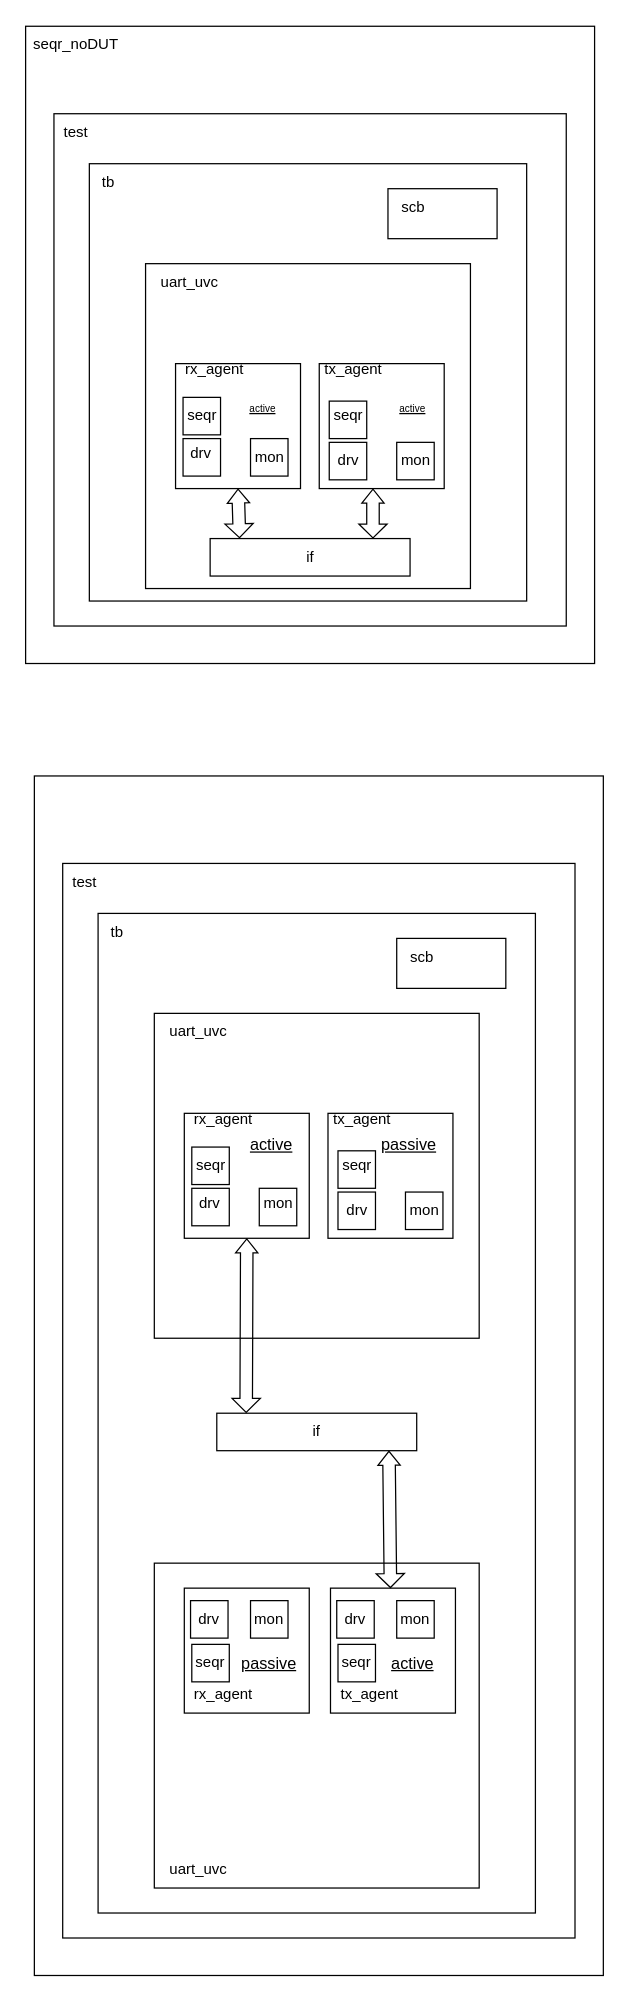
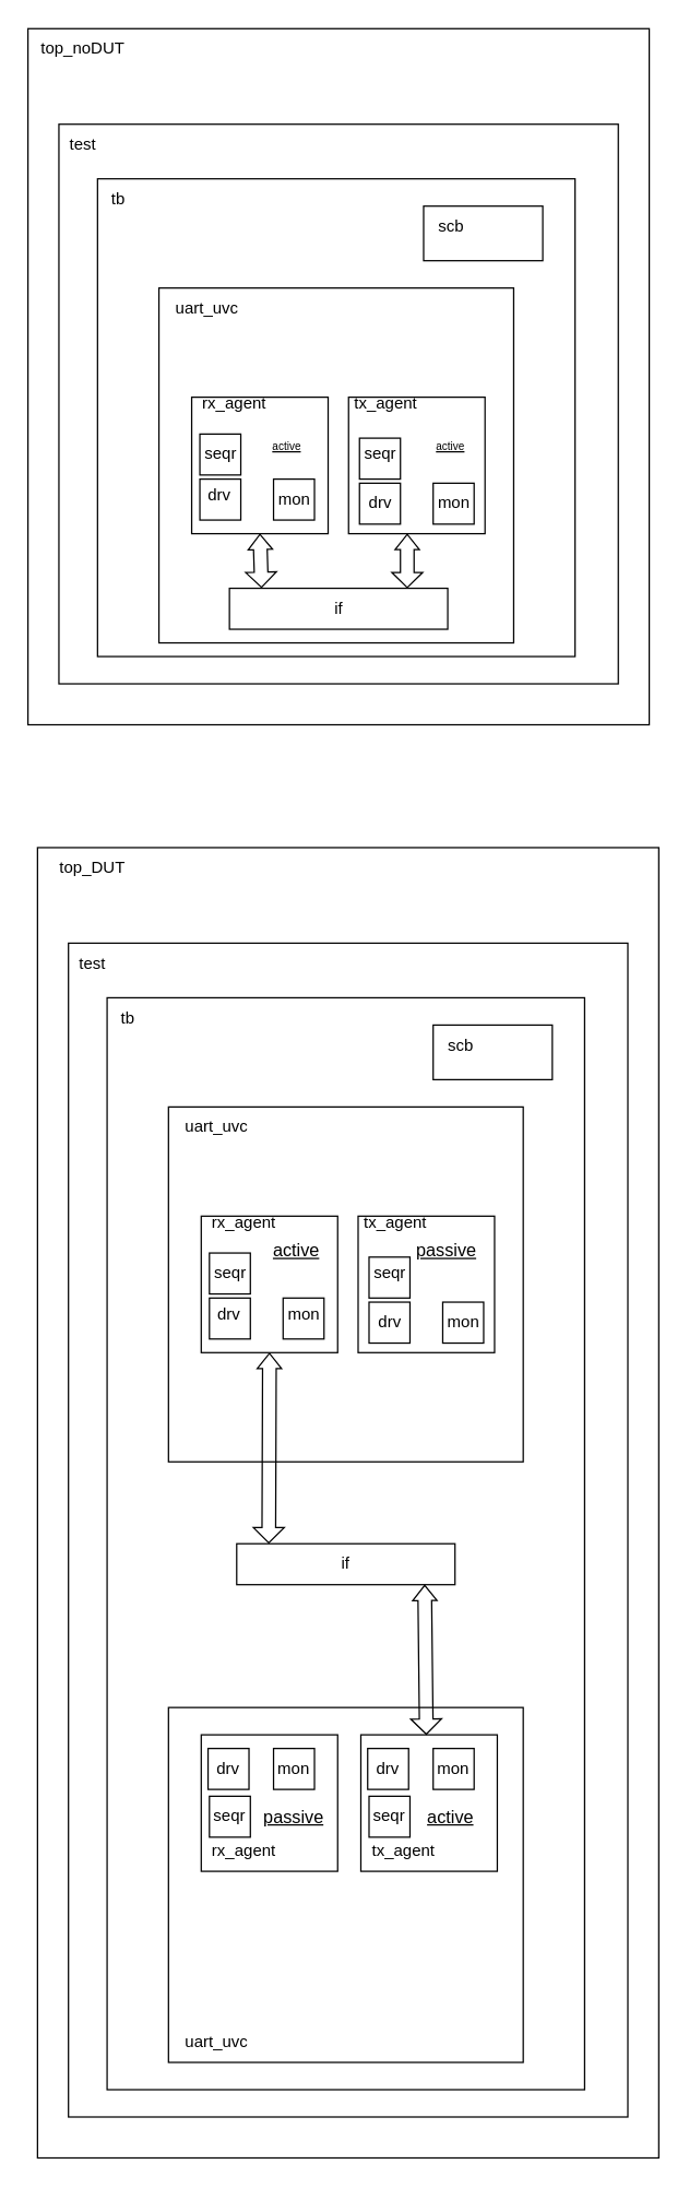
  <mxCell id="0" />
  <mxCell id="1" parent="0" />
  <mxCell id="2" value="" style="rounded=0;whiteSpace=wrap;html=1;" vertex="1" parent="1"><mxGeometry x="20" y="20" width="455.36" height="510" as="geometry" /></mxCell>
- <mxCell id="3" value="seqr_noDUT" style="text;html=1;align=center;verticalAlign=middle;resizable=0;points=[];autosize=1;strokeColor=none;fillColor=none;" vertex="1" parent="1"><mxGeometry x="20" y="20" width="80" height="30" as="geometry" /></mxCell>
+ <mxCell id="3" value="top_noDUT" style="text;html=1;align=center;verticalAlign=middle;resizable=0;points=[];autosize=1;strokeColor=none;fillColor=none;" vertex="1" parent="1"><mxGeometry x="20" y="20" width="80" height="30" as="geometry" /></mxCell>
  <mxCell id="4" value="" style="rounded=0;whiteSpace=wrap;html=1;" vertex="1" parent="1"><mxGeometry x="42.68" y="90" width="410" height="410" as="geometry" /></mxCell>
  <mxCell id="5" value="test" style="text;html=1;align=center;verticalAlign=middle;resizable=0;points=[];autosize=1;strokeColor=none;fillColor=none;" vertex="1" parent="1"><mxGeometry x="40" y="90" width="40" height="30" as="geometry" /></mxCell>
  <mxCell id="6" value="" style="rounded=0;whiteSpace=wrap;html=1;" vertex="1" parent="1"><mxGeometry x="71" y="130" width="350" height="350" as="geometry" /></mxCell>
  <mxCell id="7" value="tb" style="text;html=1;align=center;verticalAlign=middle;resizable=0;points=[];autosize=1;strokeColor=none;fillColor=none;" vertex="1" parent="1"><mxGeometry x="71" y="130" width="30" height="30" as="geometry" /></mxCell>
  <mxCell id="8" value="" style="rounded=0;whiteSpace=wrap;html=1;" vertex="1" parent="1"><mxGeometry x="310" y="150" width="87.32" height="40" as="geometry" /></mxCell>
  <mxCell id="9" value="scb" style="text;html=1;align=center;verticalAlign=middle;resizable=0;points=[];autosize=1;strokeColor=none;fillColor=none;" vertex="1" parent="1"><mxGeometry x="310" y="150" width="40" height="30" as="geometry" /></mxCell>
  <mxCell id="10" value="" style="whiteSpace=wrap;html=1;aspect=fixed;" vertex="1" parent="1"><mxGeometry x="116" y="210" width="260" height="260" as="geometry" /></mxCell>
  <mxCell id="11" value="uart_uvc" style="text;html=1;align=center;verticalAlign=middle;resizable=0;points=[];autosize=1;strokeColor=none;fillColor=none;" vertex="1" parent="1"><mxGeometry x="116" y="210" width="70" height="30" as="geometry" /></mxCell>
  <mxCell id="12" value="" style="whiteSpace=wrap;html=1;aspect=fixed;" vertex="1" parent="1"><mxGeometry x="140" y="290" width="100" height="100" as="geometry" /></mxCell>
  <mxCell id="13" value="" style="whiteSpace=wrap;html=1;aspect=fixed;" vertex="1" parent="1"><mxGeometry x="255" y="290" width="100" height="100" as="geometry" /></mxCell>
  <mxCell id="14" value="tx_agent" style="text;html=1;align=center;verticalAlign=middle;resizable=0;points=[];autosize=1;strokeColor=none;fillColor=none;" vertex="1" parent="1"><mxGeometry x="247" y="280" width="70" height="30" as="geometry" /></mxCell>
  <mxCell id="15" value="rx_agent" style="text;html=1;align=center;verticalAlign=middle;resizable=0;points=[];autosize=1;strokeColor=none;fillColor=none;" vertex="1" parent="1"><mxGeometry x="136" y="280" width="70" height="30" as="geometry" /></mxCell>
  <mxCell id="16" value="" style="whiteSpace=wrap;html=1;aspect=fixed;" vertex="1" parent="1"><mxGeometry x="146" y="350" width="30" height="30" as="geometry" /></mxCell>
  <mxCell id="17" value="drv" style="text;html=1;align=center;verticalAlign=middle;resizable=0;points=[];autosize=1;strokeColor=none;fillColor=none;" vertex="1" parent="1"><mxGeometry x="140" y="347" width="40" height="30" as="geometry" /></mxCell>
  <mxCell id="18" value="" style="whiteSpace=wrap;html=1;aspect=fixed;" vertex="1" parent="1"><mxGeometry x="146" y="317" width="30" height="30" as="geometry" /></mxCell>
  <mxCell id="19" value="" style="whiteSpace=wrap;html=1;aspect=fixed;" vertex="1" parent="1"><mxGeometry x="200" y="350" width="30" height="30" as="geometry" /></mxCell>
  <mxCell id="20" value="" style="whiteSpace=wrap;html=1;aspect=fixed;" vertex="1" parent="1"><mxGeometry x="263" y="353" width="30" height="30" as="geometry" /></mxCell>
  <mxCell id="21" value="" style="whiteSpace=wrap;html=1;aspect=fixed;" vertex="1" parent="1"><mxGeometry x="263" y="320" width="30" height="30" as="geometry" /></mxCell>
  <mxCell id="22" value="" style="whiteSpace=wrap;html=1;aspect=fixed;" vertex="1" parent="1"><mxGeometry x="317" y="353" width="30" height="30" as="geometry" /></mxCell>
  <mxCell id="23" value="drv" style="text;html=1;align=center;verticalAlign=middle;resizable=0;points=[];autosize=1;strokeColor=none;fillColor=none;" vertex="1" parent="1"><mxGeometry x="258" y="353" width="40" height="30" as="geometry" /></mxCell>
  <mxCell id="24" value="mon" style="text;html=1;align=center;verticalAlign=middle;resizable=0;points=[];autosize=1;strokeColor=none;fillColor=none;" vertex="1" parent="1"><mxGeometry x="190" y="350" width="50" height="30" as="geometry" /></mxCell>
  <mxCell id="25" value="mon" style="text;html=1;align=center;verticalAlign=middle;resizable=0;points=[];autosize=1;strokeColor=none;fillColor=none;" vertex="1" parent="1"><mxGeometry x="307" y="353" width="50" height="30" as="geometry" /></mxCell>
  <mxCell id="26" value="seqr" style="text;html=1;align=center;verticalAlign=middle;resizable=0;points=[];autosize=1;strokeColor=none;fillColor=none;" vertex="1" parent="1"><mxGeometry x="136" y="317" width="50" height="30" as="geometry" /></mxCell>
  <mxCell id="27" value="seqr" style="text;html=1;align=center;verticalAlign=middle;resizable=0;points=[];autosize=1;strokeColor=none;fillColor=none;" vertex="1" parent="1"><mxGeometry x="253" y="317" width="50" height="30" as="geometry" /></mxCell>
  <mxCell id="28" value="if" style="rounded=0;whiteSpace=wrap;html=1;" vertex="1" parent="1"><mxGeometry x="167.68" y="430" width="160" height="30" as="geometry" /></mxCell>
  <mxCell id="29" value="" style="shape=flexArrow;endArrow=classic;startArrow=classic;html=1;rounded=0;entryX=0.5;entryY=1;entryDx=0;entryDy=0;exitX=0.147;exitY=-0.007;exitDx=0;exitDy=0;exitPerimeter=0;startWidth=11.6;startSize=3.38;endWidth=6.8;endSize=3.38;" edge="1" parent="1" source="28" target="12"><mxGeometry width="100" height="100" relative="1" as="geometry"><mxPoint x="350" y="410" as="sourcePoint" /><mxPoint x="450" y="310" as="targetPoint" /></mxGeometry></mxCell>
  <mxCell id="30" value="" style="shape=flexArrow;endArrow=classic;startArrow=classic;html=1;rounded=0;entryX=0.5;entryY=1;entryDx=0;entryDy=0;exitX=0.185;exitY=0.013;exitDx=0;exitDy=0;exitPerimeter=0;startWidth=11.6;startSize=3.38;endWidth=6.8;endSize=3.38;" edge="1" parent="1"><mxGeometry width="100" height="100" relative="1" as="geometry"><mxPoint x="298" y="430" as="sourcePoint" /><mxPoint x="298" y="390" as="targetPoint" /></mxGeometry></mxCell>
  <mxCell id="31" value="" style="rounded=0;whiteSpace=wrap;html=1;" vertex="1" parent="1"><mxGeometry x="27" y="620" width="455.36" height="960" as="geometry" /></mxCell>
+ <mxCell id="32" value="top_DUT" style="text;html=1;align=center;verticalAlign=middle;resizable=0;points=[];autosize=1;strokeColor=none;fillColor=none;" vertex="1" parent="1"><mxGeometry x="32" y="620" width="70" height="30" as="geometry" /></mxCell>
  <mxCell id="33" value="" style="rounded=0;whiteSpace=wrap;html=1;" vertex="1" parent="1"><mxGeometry x="49.68" y="690" width="410" height="860" as="geometry" /></mxCell>
  <mxCell id="34" value="test" style="text;html=1;align=center;verticalAlign=middle;resizable=0;points=[];autosize=1;strokeColor=none;fillColor=none;" vertex="1" parent="1"><mxGeometry x="47" y="690" width="40" height="30" as="geometry" /></mxCell>
  <mxCell id="35" value="" style="rounded=0;whiteSpace=wrap;html=1;" vertex="1" parent="1"><mxGeometry x="78" y="730" width="350" height="800" as="geometry" /></mxCell>
  <mxCell id="36" value="tb" style="text;html=1;align=center;verticalAlign=middle;resizable=0;points=[];autosize=1;strokeColor=none;fillColor=none;" vertex="1" parent="1"><mxGeometry x="78" y="730" width="30" height="30" as="geometry" /></mxCell>
  <mxCell id="37" value="" style="rounded=0;whiteSpace=wrap;html=1;" vertex="1" parent="1"><mxGeometry x="317" y="750" width="87.32" height="40" as="geometry" /></mxCell>
  <mxCell id="38" value="scb" style="text;html=1;align=center;verticalAlign=middle;resizable=0;points=[];autosize=1;strokeColor=none;fillColor=none;" vertex="1" parent="1"><mxGeometry x="317" y="750" width="40" height="30" as="geometry" /></mxCell>
  <mxCell id="39" value="" style="whiteSpace=wrap;html=1;aspect=fixed;" vertex="1" parent="1"><mxGeometry x="123" y="810" width="260" height="260" as="geometry" /></mxCell>
  <mxCell id="40" value="uart_uvc" style="text;html=1;align=center;verticalAlign=middle;resizable=0;points=[];autosize=1;strokeColor=none;fillColor=none;" vertex="1" parent="1"><mxGeometry x="123" y="810" width="70" height="30" as="geometry" /></mxCell>
  <mxCell id="41" value="" style="whiteSpace=wrap;html=1;aspect=fixed;" vertex="1" parent="1"><mxGeometry x="147" y="890" width="100" height="100" as="geometry" /></mxCell>
  <mxCell id="42" value="" style="whiteSpace=wrap;html=1;aspect=fixed;" vertex="1" parent="1"><mxGeometry x="262" y="890" width="100" height="100" as="geometry" /></mxCell>
  <mxCell id="43" value="tx_agent" style="text;html=1;align=center;verticalAlign=middle;resizable=0;points=[];autosize=1;strokeColor=none;fillColor=none;" vertex="1" parent="1"><mxGeometry x="254" y="880" width="70" height="30" as="geometry" /></mxCell>
  <mxCell id="44" value="rx_agent" style="text;html=1;align=center;verticalAlign=middle;resizable=0;points=[];autosize=1;strokeColor=none;fillColor=none;" vertex="1" parent="1"><mxGeometry x="143" y="880" width="70" height="30" as="geometry" /></mxCell>
  <mxCell id="45" value="" style="whiteSpace=wrap;html=1;aspect=fixed;" vertex="1" parent="1"><mxGeometry x="153" y="950" width="30" height="30" as="geometry" /></mxCell>
  <mxCell id="46" value="drv" style="text;html=1;align=center;verticalAlign=middle;resizable=0;points=[];autosize=1;strokeColor=none;fillColor=none;" vertex="1" parent="1"><mxGeometry x="147" y="947" width="40" height="30" as="geometry" /></mxCell>
  <mxCell id="47" value="" style="whiteSpace=wrap;html=1;aspect=fixed;" vertex="1" parent="1"><mxGeometry x="153" y="917" width="30" height="30" as="geometry" /></mxCell>
  <mxCell id="48" value="" style="whiteSpace=wrap;html=1;aspect=fixed;" vertex="1" parent="1"><mxGeometry x="207" y="950" width="30" height="30" as="geometry" /></mxCell>
  <mxCell id="49" value="" style="whiteSpace=wrap;html=1;aspect=fixed;" vertex="1" parent="1"><mxGeometry x="270" y="953" width="30" height="30" as="geometry" /></mxCell>
  <mxCell id="50" value="" style="whiteSpace=wrap;html=1;aspect=fixed;" vertex="1" parent="1"><mxGeometry x="270" y="920" width="30" height="30" as="geometry" /></mxCell>
  <mxCell id="51" value="" style="whiteSpace=wrap;html=1;aspect=fixed;" vertex="1" parent="1"><mxGeometry x="324" y="953" width="30" height="30" as="geometry" /></mxCell>
  <mxCell id="52" value="drv" style="text;html=1;align=center;verticalAlign=middle;resizable=0;points=[];autosize=1;strokeColor=none;fillColor=none;" vertex="1" parent="1"><mxGeometry x="265" y="953" width="40" height="30" as="geometry" /></mxCell>
  <mxCell id="53" value="mon" style="text;html=1;align=center;verticalAlign=middle;resizable=0;points=[];autosize=1;strokeColor=none;fillColor=none;" vertex="1" parent="1"><mxGeometry x="197" y="947" width="50" height="30" as="geometry" /></mxCell>
  <mxCell id="54" value="mon" style="text;html=1;align=center;verticalAlign=middle;resizable=0;points=[];autosize=1;strokeColor=none;fillColor=none;" vertex="1" parent="1"><mxGeometry x="314" y="953" width="50" height="30" as="geometry" /></mxCell>
  <mxCell id="55" value="seqr" style="text;html=1;align=center;verticalAlign=middle;resizable=0;points=[];autosize=1;strokeColor=none;fillColor=none;" vertex="1" parent="1"><mxGeometry x="143" y="917" width="50" height="30" as="geometry" /></mxCell>
  <mxCell id="56" value="seqr" style="text;html=1;align=center;verticalAlign=middle;resizable=0;points=[];autosize=1;strokeColor=none;fillColor=none;" vertex="1" parent="1"><mxGeometry x="260" y="917" width="50" height="30" as="geometry" /></mxCell>
  <mxCell id="57" value="if" style="rounded=0;whiteSpace=wrap;html=1;" vertex="1" parent="1"><mxGeometry x="173" y="1130" width="160" height="30" as="geometry" /></mxCell>
  <mxCell id="58" value="" style="shape=flexArrow;endArrow=classic;startArrow=classic;html=1;rounded=0;entryX=0.5;entryY=1;entryDx=0;entryDy=0;exitX=0.147;exitY=-0.007;exitDx=0;exitDy=0;exitPerimeter=0;startWidth=11.6;startSize=3.38;endWidth=6.8;endSize=3.38;" edge="1" parent="1" source="57" target="41"><mxGeometry width="100" height="100" relative="1" as="geometry"><mxPoint x="357" y="1010" as="sourcePoint" /><mxPoint x="457" y="910" as="targetPoint" /></mxGeometry></mxCell>
  <mxCell id="59" value="&lt;font style=&quot;font-size: 8px;&quot;&gt;&lt;u&gt;active&lt;/u&gt;&lt;/font&gt;" style="text;html=1;align=center;verticalAlign=middle;whiteSpace=wrap;rounded=0;" vertex="1" parent="1"><mxGeometry x="180" y="310" width="60" height="30" as="geometry" /></mxCell>
  <mxCell id="60" value="&lt;font style=&quot;font-size: 8px;&quot;&gt;&lt;u&gt;active&lt;/u&gt;&lt;/font&gt;" style="text;html=1;align=center;verticalAlign=middle;whiteSpace=wrap;rounded=0;" vertex="1" parent="1"><mxGeometry x="300" y="310" width="60" height="30" as="geometry" /></mxCell>
  <mxCell id="61" value="" style="whiteSpace=wrap;html=1;aspect=fixed;" vertex="1" parent="1"><mxGeometry x="123" y="1250" width="260" height="260" as="geometry" /></mxCell>
  <mxCell id="62" value="uart_uvc" style="text;html=1;align=center;verticalAlign=middle;resizable=0;points=[];autosize=1;strokeColor=none;fillColor=none;" vertex="1" parent="1"><mxGeometry x="123" y="1480" width="70" height="30" as="geometry" /></mxCell>
  <mxCell id="63" value="" style="whiteSpace=wrap;html=1;aspect=fixed;" vertex="1" parent="1"><mxGeometry x="147" y="1270" width="100" height="100" as="geometry" /></mxCell>
  <mxCell id="64" value="rx_agent" style="text;html=1;align=center;verticalAlign=middle;resizable=0;points=[];autosize=1;strokeColor=none;fillColor=none;" vertex="1" parent="1"><mxGeometry x="143" y="1340" width="70" height="30" as="geometry" /></mxCell>
  <mxCell id="65" value="drv" style="whiteSpace=wrap;html=1;aspect=fixed;" vertex="1" parent="1"><mxGeometry x="152" y="1280" width="30" height="30" as="geometry" /></mxCell>
  <mxCell id="66" value="mon" style="whiteSpace=wrap;html=1;aspect=fixed;" vertex="1" parent="1"><mxGeometry x="200" y="1280" width="30" height="30" as="geometry" /></mxCell>
  <mxCell id="67" value="seqr" style="whiteSpace=wrap;html=1;aspect=fixed;" vertex="1" parent="1"><mxGeometry x="153" y="1315" width="30" height="30" as="geometry" /></mxCell>
  <mxCell id="68" value="" style="whiteSpace=wrap;html=1;aspect=fixed;" vertex="1" parent="1"><mxGeometry x="264" y="1270" width="100" height="100" as="geometry" /></mxCell>
  <mxCell id="69" value="tx_agent" style="text;html=1;align=center;verticalAlign=middle;resizable=0;points=[];autosize=1;strokeColor=none;fillColor=none;" vertex="1" parent="1"><mxGeometry x="260" y="1340" width="70" height="30" as="geometry" /></mxCell>
  <mxCell id="70" value="drv" style="whiteSpace=wrap;html=1;aspect=fixed;" vertex="1" parent="1"><mxGeometry x="269" y="1280" width="30" height="30" as="geometry" /></mxCell>
  <mxCell id="71" value="mon" style="whiteSpace=wrap;html=1;aspect=fixed;" vertex="1" parent="1"><mxGeometry x="317" y="1280" width="30" height="30" as="geometry" /></mxCell>
  <mxCell id="72" value="seqr" style="whiteSpace=wrap;html=1;aspect=fixed;" vertex="1" parent="1"><mxGeometry x="270" y="1315" width="30" height="30" as="geometry" /></mxCell>
  <mxCell id="73" value="&lt;u&gt;passive&lt;/u&gt;" style="text;html=1;align=center;verticalAlign=middle;whiteSpace=wrap;rounded=0;fontSize=13;" vertex="1" parent="1"><mxGeometry x="297" y="900" width="60" height="30" as="geometry" /></mxCell>
  <mxCell id="74" value="&lt;font&gt;&lt;u&gt;active&lt;/u&gt;&lt;/font&gt;" style="text;html=1;align=center;verticalAlign=middle;whiteSpace=wrap;rounded=0;fontSize=13;" vertex="1" parent="1"><mxGeometry x="187" y="900" width="60" height="30" as="geometry" /></mxCell>
  <mxCell id="75" value="&lt;u&gt;passive&lt;/u&gt;" style="text;html=1;align=center;verticalAlign=middle;whiteSpace=wrap;rounded=0;fontSize=13;" vertex="1" parent="1"><mxGeometry x="185" y="1315" width="60" height="30" as="geometry" /></mxCell>
  <mxCell id="76" value="&lt;font&gt;&lt;u&gt;active&lt;/u&gt;&lt;/font&gt;" style="text;html=1;align=center;verticalAlign=middle;whiteSpace=wrap;rounded=0;fontSize=13;" vertex="1" parent="1"><mxGeometry x="300" y="1315" width="60" height="30" as="geometry" /></mxCell>
  <mxCell id="77" value="" style="shape=flexArrow;endArrow=classic;startArrow=classic;html=1;rounded=0;entryX=0.861;entryY=1;entryDx=0;entryDy=0;exitX=0.827;exitY=0.067;exitDx=0;exitDy=0;startWidth=11.6;startSize=3.38;endWidth=6.8;endSize=3.38;exitPerimeter=0;entryPerimeter=0;" edge="1" parent="1" target="57"><mxGeometry width="100" height="100" relative="1" as="geometry"><mxPoint x="312" y="1270" as="sourcePoint" /><mxPoint x="310" y="1168" as="targetPoint" /></mxGeometry></mxCell>
